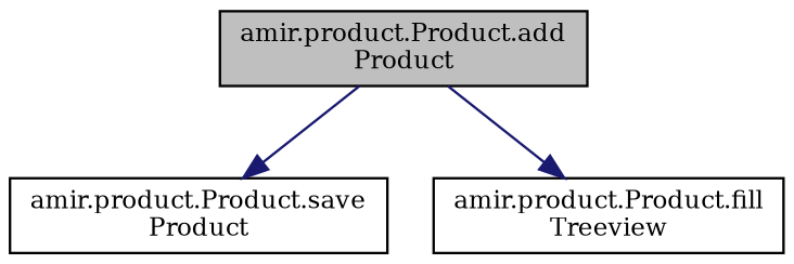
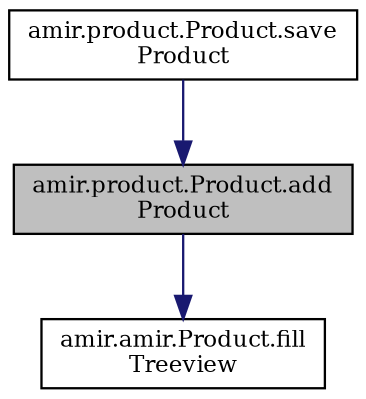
  digraph {
    fontname="DejaVu Serif"
    rankdir=TB
    node [color=black fillcolor=white fontname="DejaVu Serif" fontsize=10 shape=record style=filled]
    edge [color=midnightblue fontname="DejaVu Serif" fontsize=10 labelfontname="FreeSans.ttf" labelfontsize=10 style=solid]
    n1 [fillcolor=grey75 fontcolor=black height=0.2 label="amir.product.Product.add\lProduct" width=0.4]
    n2 [height=0.2 label="amir.product.Product.save\lProduct" width=0.4]
-   n3 [height=0.2 label="amir.product.Product.fill\lTreeview" width=0.4]
-   n1 -> n2
+   n3 [height=0.2 label="amir.amir.Product.fill\lTreeview" width=0.4]
+   n2 -> n1
    n1 -> n3
  }
